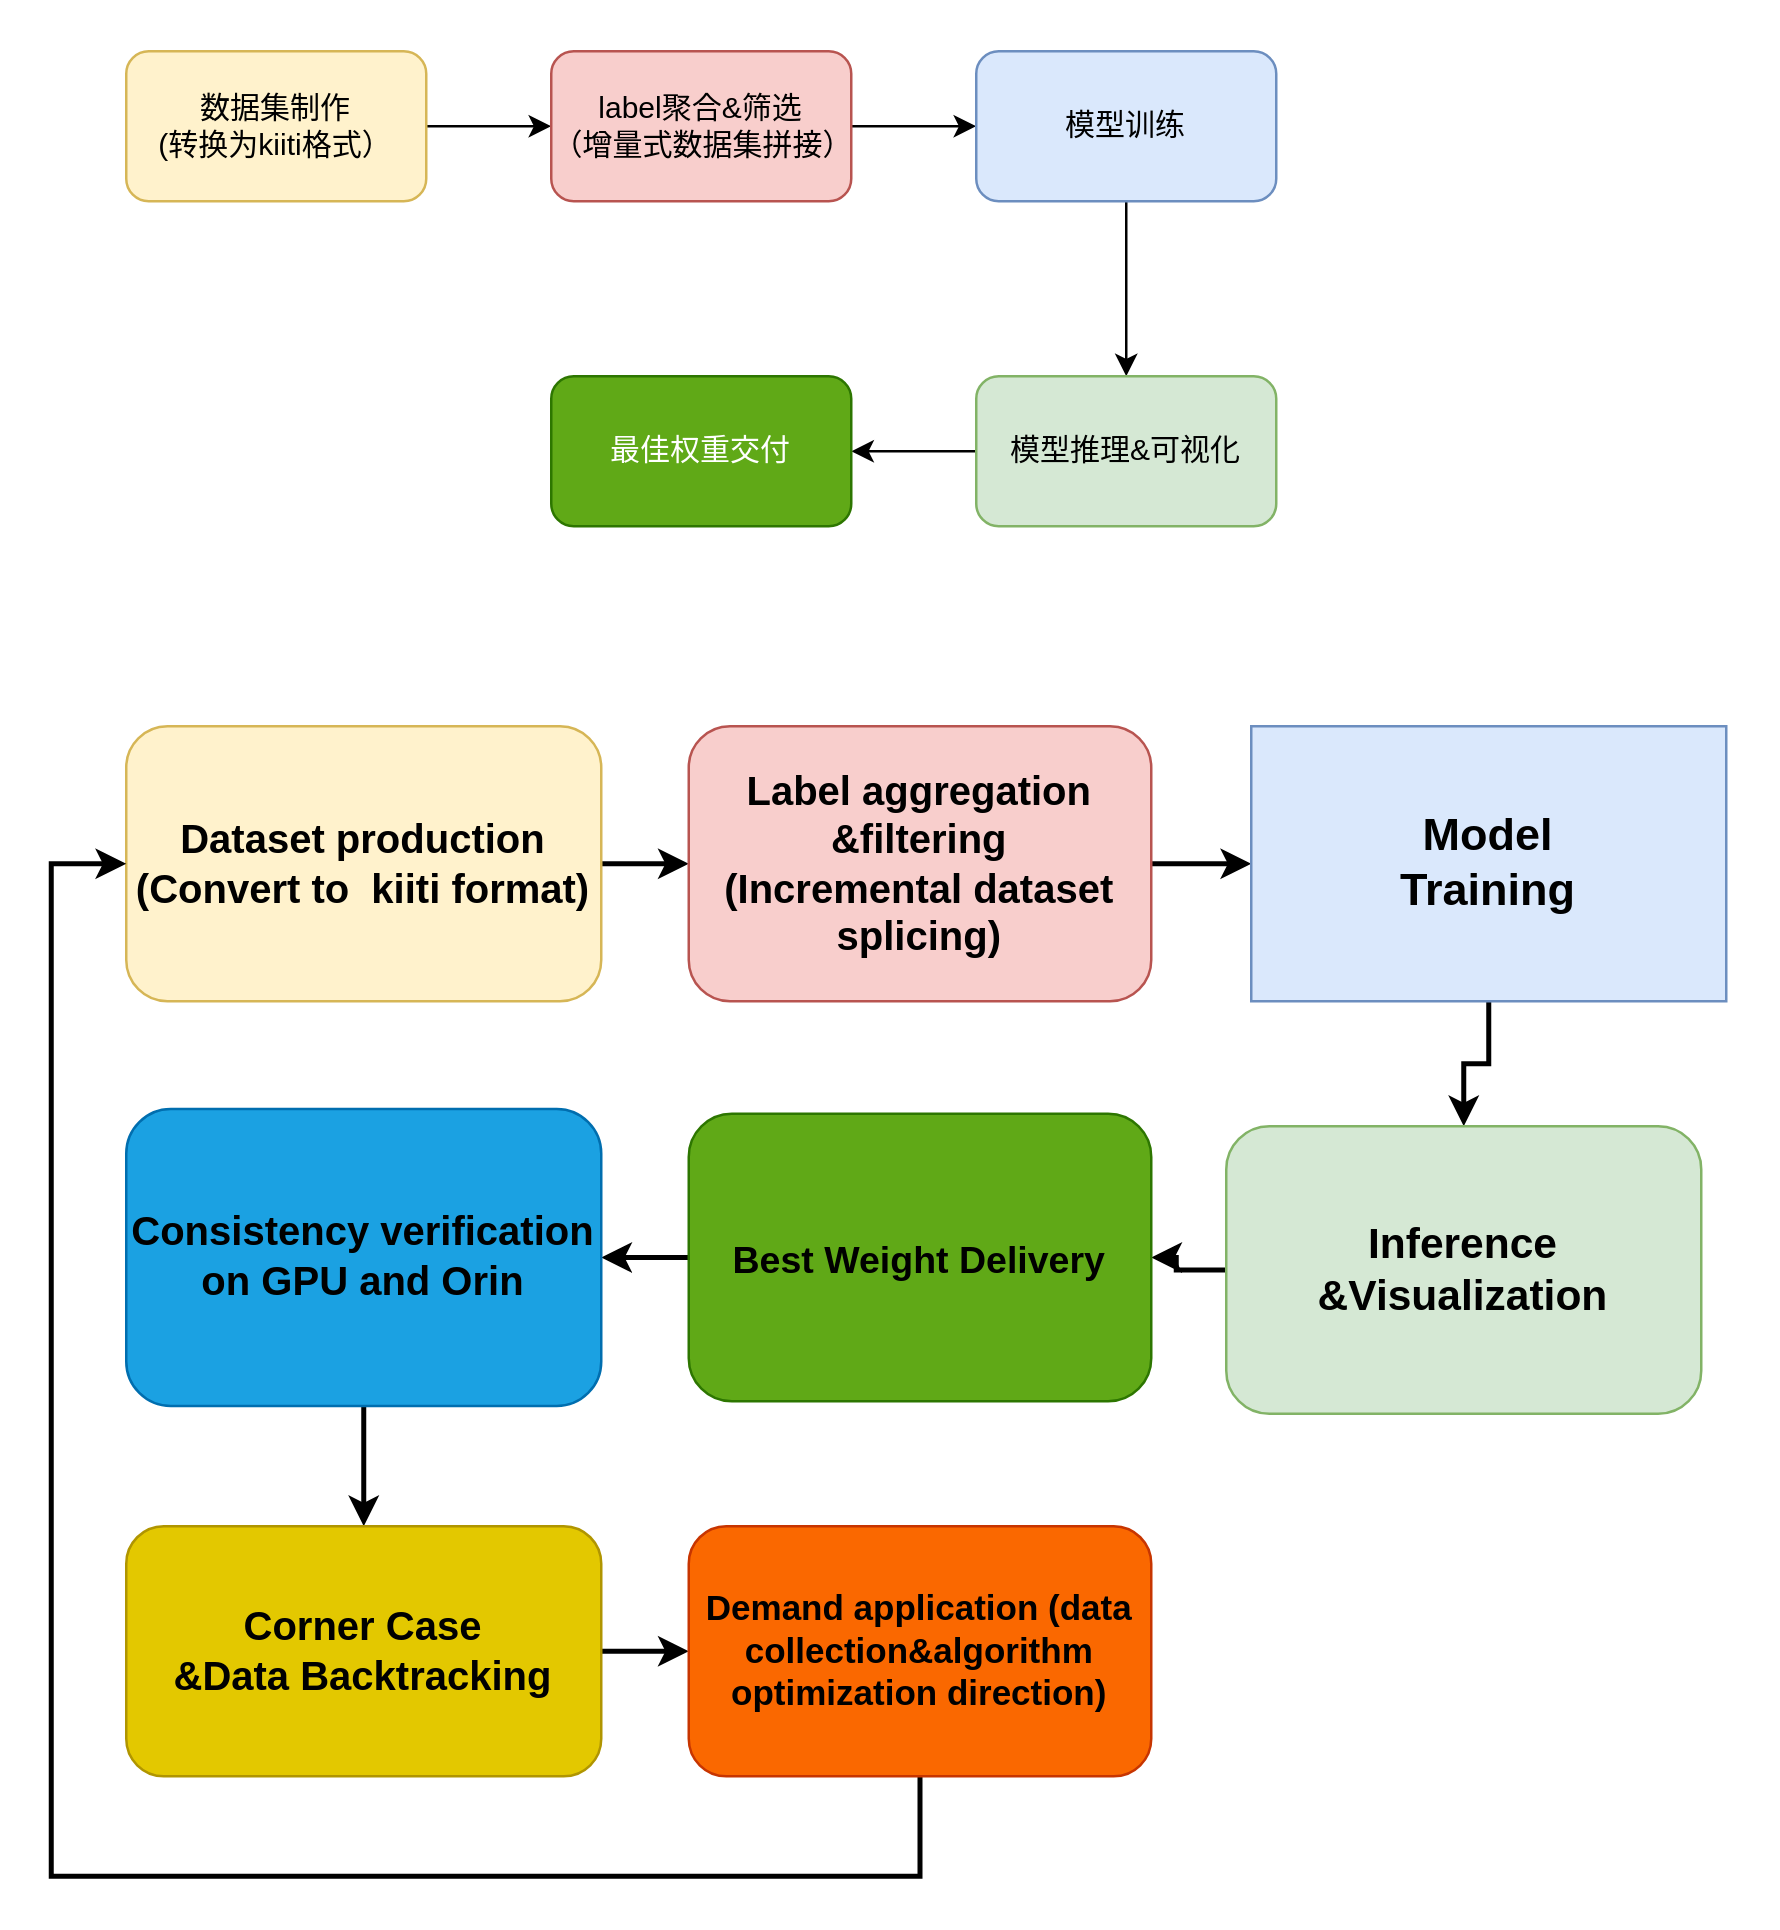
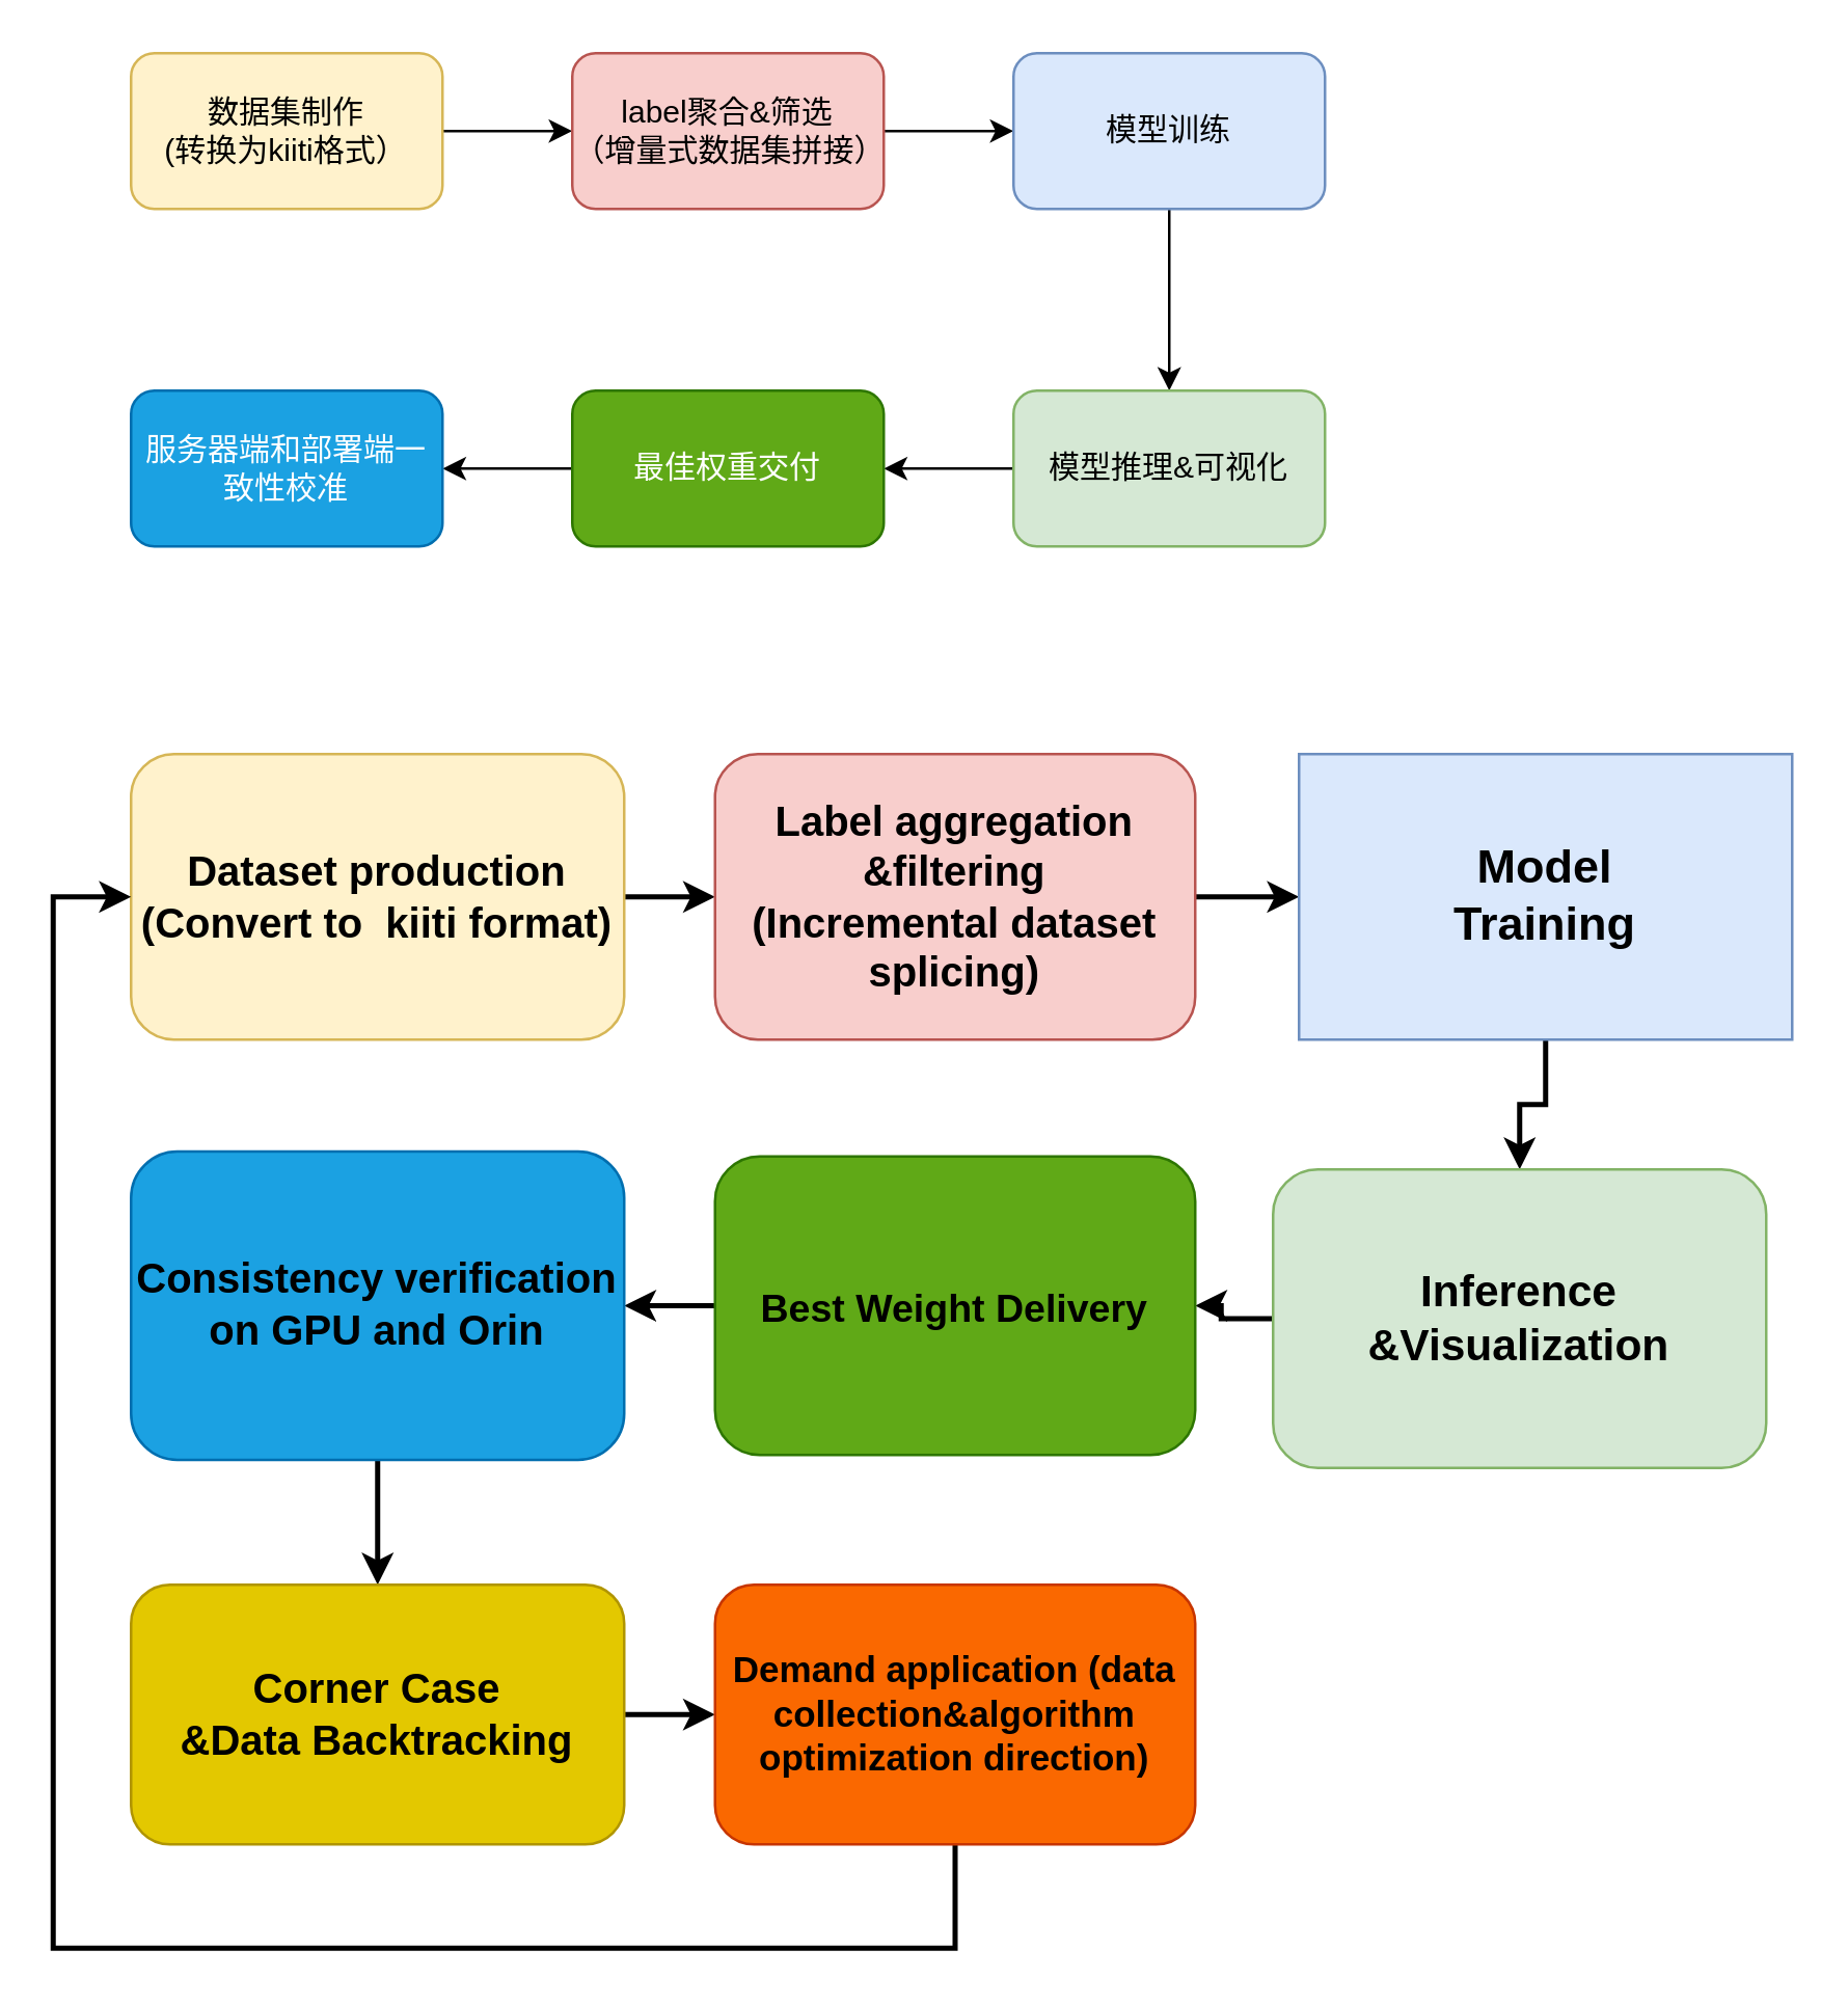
  <mxCell id="0" />
  <mxCell id="1" parent="0" />
  <mxCell id="2" value="" style="edgeStyle=orthogonalEdgeStyle;rounded=0;orthogonalLoop=1;jettySize=auto;html=1;" edge="1" parent="1" source="3" target="5"><mxGeometry relative="1" as="geometry" /></mxCell>
  <mxCell id="3" value="数据集制作&lt;br&gt;(转换为kiiti格式）" style="rounded=1;whiteSpace=wrap;html=1;fillColor=#fff2cc;strokeColor=#d6b656;" vertex="1" parent="1"><mxGeometry x="50" y="20" width="120" height="60" as="geometry" /></mxCell>
  <mxCell id="4" value="" style="edgeStyle=orthogonalEdgeStyle;rounded=0;orthogonalLoop=1;jettySize=auto;html=1;" edge="1" parent="1" source="5" target="7"><mxGeometry relative="1" as="geometry" /></mxCell>
  <mxCell id="5" value="label聚合&amp;amp;筛选&lt;br&gt;（增量式数据集拼接）" style="whiteSpace=wrap;html=1;rounded=1;fillColor=#f8cecc;strokeColor=#b85450;" vertex="1" parent="1"><mxGeometry x="220" y="20" width="120" height="60" as="geometry" /></mxCell>
  <mxCell id="6" value="" style="edgeStyle=orthogonalEdgeStyle;rounded=0;orthogonalLoop=1;jettySize=auto;html=1;" edge="1" parent="1" source="7" target="9"><mxGeometry relative="1" as="geometry" /></mxCell>
  <mxCell id="7" value="模型训练" style="whiteSpace=wrap;html=1;rounded=1;fillColor=#dae8fc;strokeColor=#6c8ebf;" vertex="1" parent="1"><mxGeometry x="390" y="20" width="120" height="60" as="geometry" /></mxCell>
  <mxCell id="8" value="" style="edgeStyle=orthogonalEdgeStyle;rounded=0;orthogonalLoop=1;jettySize=auto;html=1;" edge="1" parent="1" source="9" target="11"><mxGeometry relative="1" as="geometry" /></mxCell>
  <mxCell id="9" value="模型推理&amp;amp;可视化" style="whiteSpace=wrap;html=1;rounded=1;fillColor=#d5e8d4;strokeColor=#82b366;" vertex="1" parent="1"><mxGeometry x="390" y="150" width="120" height="60" as="geometry" /></mxCell>
+ <mxCell id="10" value="" style="edgeStyle=orthogonalEdgeStyle;rounded=0;orthogonalLoop=1;jettySize=auto;html=1;" edge="1" parent="1" source="11" target="12"><mxGeometry relative="1" as="geometry" /></mxCell>
  <mxCell id="11" value="最佳权重交付" style="whiteSpace=wrap;html=1;rounded=1;fillColor=#60a917;fontColor=#ffffff;strokeColor=#2D7600;" vertex="1" parent="1"><mxGeometry x="220" y="150" width="120" height="60" as="geometry" /></mxCell>
+ <mxCell id="12" value="服务器端和部署端一致性校准" style="whiteSpace=wrap;html=1;fillColor=#1ba1e2;strokeColor=#006EAF;fontColor=#ffffff;rounded=1;" vertex="1" parent="1"><mxGeometry x="50" y="150" width="120" height="60" as="geometry" /></mxCell>
  <mxCell id="13" value="" style="edgeStyle=orthogonalEdgeStyle;rounded=0;orthogonalLoop=1;jettySize=auto;html=1;strokeWidth=2;" edge="1" parent="1" source="14" target="16"><mxGeometry relative="1" as="geometry" /></mxCell>
  <mxCell id="14" value="&lt;div style=&quot;font-size: 16px;&quot;&gt;&lt;b style=&quot;&quot;&gt;&lt;font style=&quot;font-size: 16px;&quot;&gt;Dataset production&lt;/font&gt;&lt;/b&gt;&lt;/div&gt;&lt;div style=&quot;font-size: 16px;&quot;&gt;&lt;b style=&quot;&quot;&gt;&lt;font style=&quot;font-size: 16px;&quot;&gt;(Convert to&amp;nbsp;&amp;nbsp;&lt;span style=&quot;background-color: initial;&quot;&gt;kiiti format)&lt;/span&gt;&lt;/font&gt;&lt;/b&gt;&lt;/div&gt;" style="rounded=1;whiteSpace=wrap;html=1;fillColor=#fff2cc;strokeColor=#d6b656;" vertex="1" parent="1"><mxGeometry x="50" y="290" width="190" height="110" as="geometry" /></mxCell>
  <mxCell id="15" value="" style="edgeStyle=orthogonalEdgeStyle;rounded=0;orthogonalLoop=1;jettySize=auto;html=1;strokeWidth=2;" edge="1" parent="1" source="16" target="18"><mxGeometry relative="1" as="geometry" /></mxCell>
  <mxCell id="16" value="&lt;div style=&quot;font-size: 16px;&quot;&gt;&lt;b style=&quot;&quot;&gt;&lt;font style=&quot;font-size: 16px;&quot;&gt;Label aggregation&lt;/font&gt;&lt;/b&gt;&lt;/div&gt;&lt;div style=&quot;font-size: 16px;&quot;&gt;&lt;b&gt;&lt;font style=&quot;font-size: 16px;&quot;&gt;&amp;amp;&lt;/font&gt;&lt;/b&gt;&lt;b style=&quot;background-color: initial;&quot;&gt;filtering&lt;/b&gt;&lt;/div&gt;&lt;div style=&quot;font-size: 16px;&quot;&gt;&lt;b style=&quot;&quot;&gt;&lt;font style=&quot;font-size: 16px;&quot;&gt;(Incremental dataset splicing)&lt;/font&gt;&lt;/b&gt;&lt;/div&gt;" style="whiteSpace=wrap;html=1;rounded=1;fillColor=#f8cecc;strokeColor=#b85450;" vertex="1" parent="1"><mxGeometry x="275" y="290" width="185" height="110" as="geometry" /></mxCell>
  <mxCell id="17" value="" style="edgeStyle=orthogonalEdgeStyle;rounded=0;orthogonalLoop=1;jettySize=auto;html=1;strokeWidth=2;" edge="1" parent="1" source="18" target="20"><mxGeometry relative="1" as="geometry" /></mxCell>
  <mxCell id="18" value="&lt;b&gt;&lt;font style=&quot;font-size: 18px;&quot;&gt;Model &lt;br&gt;Training&lt;/font&gt;&lt;/b&gt;" style="whiteSpace=wrap;html=1;fillColor=#dae8fc;strokeColor=#6c8ebf;rounded=0;" vertex="1" parent="1"><mxGeometry x="500" y="290" width="190" height="110" as="geometry" /></mxCell>
  <mxCell id="19" value="" style="edgeStyle=orthogonalEdgeStyle;rounded=0;orthogonalLoop=1;jettySize=auto;html=1;strokeWidth=2;" edge="1" parent="1" source="20" target="22"><mxGeometry relative="1" as="geometry" /></mxCell>
  <mxCell id="20" value="&lt;b style=&quot;font-size: 17px;&quot;&gt;&lt;font style=&quot;font-size: 17px;&quot;&gt;Inference&lt;br&gt;&amp;amp;Visualization&lt;/font&gt;&lt;/b&gt;" style="whiteSpace=wrap;html=1;rounded=1;fillColor=#d5e8d4;strokeColor=#82b366;" vertex="1" parent="1"><mxGeometry x="490" y="450" width="190" height="115" as="geometry" /></mxCell>
  <mxCell id="21" value="" style="edgeStyle=orthogonalEdgeStyle;rounded=0;orthogonalLoop=1;jettySize=auto;html=1;strokeWidth=2;" edge="1" parent="1" source="22" target="24"><mxGeometry relative="1" as="geometry" /></mxCell>
  <mxCell id="22" value="&lt;b&gt;&lt;font style=&quot;font-size: 15px;&quot; color=&quot;#000000&quot;&gt;Best Weight Delivery&lt;/font&gt;&lt;/b&gt;" style="whiteSpace=wrap;html=1;rounded=1;fillColor=#60a917;fontColor=#ffffff;strokeColor=#2D7600;" vertex="1" parent="1"><mxGeometry x="275" y="445" width="185" height="115" as="geometry" /></mxCell>
  <mxCell id="23" value="" style="edgeStyle=orthogonalEdgeStyle;rounded=0;orthogonalLoop=1;jettySize=auto;html=1;fontSize=16;fontColor=#000000;strokeWidth=2;" edge="1" parent="1" source="24" target="26"><mxGeometry relative="1" as="geometry" /></mxCell>
  <mxCell id="24" value="&lt;b&gt;&lt;font color=&quot;#000000&quot; style=&quot;font-size: 16px;&quot;&gt;Consistency verification on GPU and Orin&lt;/font&gt;&lt;/b&gt;" style="whiteSpace=wrap;html=1;fillColor=#1ba1e2;strokeColor=#006EAF;fontColor=#ffffff;rounded=1;" vertex="1" parent="1"><mxGeometry x="50" y="443.12" width="190" height="118.75" as="geometry" /></mxCell>
  <mxCell id="25" value="" style="edgeStyle=orthogonalEdgeStyle;rounded=0;orthogonalLoop=1;jettySize=auto;html=1;fontSize=16;fontColor=#000000;strokeWidth=2;" edge="1" parent="1" source="26" target="28"><mxGeometry relative="1" as="geometry" /></mxCell>
  <mxCell id="26" value="&lt;b style=&quot;font-size: 16px;&quot;&gt;Corner Case &lt;br&gt;&amp;amp;Data Backtracking&lt;/b&gt;" style="whiteSpace=wrap;html=1;fillColor=#e3c800;strokeColor=#B09500;fontColor=#000000;rounded=1;" vertex="1" parent="1"><mxGeometry x="50" y="610.01" width="190" height="99.99" as="geometry" /></mxCell>
  <mxCell id="27" style="edgeStyle=orthogonalEdgeStyle;rounded=0;orthogonalLoop=1;jettySize=auto;html=1;entryX=0;entryY=0.5;entryDx=0;entryDy=0;fontSize=14;fontColor=#000000;strokeWidth=2;" edge="1" parent="1" source="28" target="14"><mxGeometry relative="1" as="geometry"><Array as="points"><mxPoint x="368" y="750" /><mxPoint x="20" y="750" /><mxPoint x="20" y="345" /></Array></mxGeometry></mxCell>
  <mxCell id="28" value="&lt;b&gt;&lt;font style=&quot;font-size: 14px;&quot;&gt;Demand application (data collection&amp;amp;algorithm optimization direction)&lt;/font&gt;&lt;/b&gt;" style="whiteSpace=wrap;html=1;fillColor=#fa6800;strokeColor=#C73500;fontColor=#000000;rounded=1;" vertex="1" parent="1"><mxGeometry x="275" y="610.01" width="185" height="99.99" as="geometry" /></mxCell>
